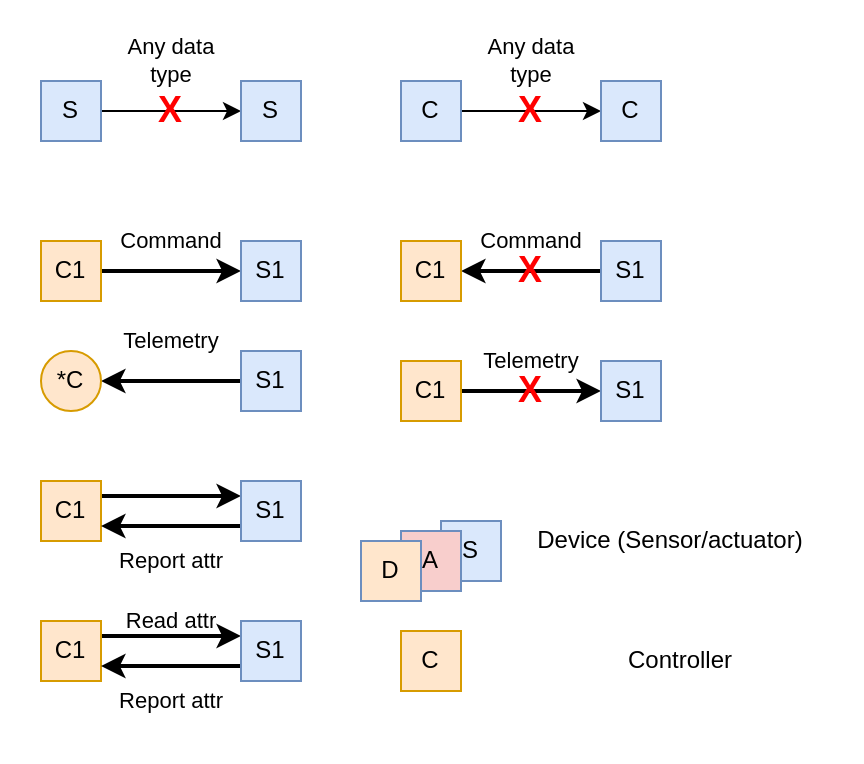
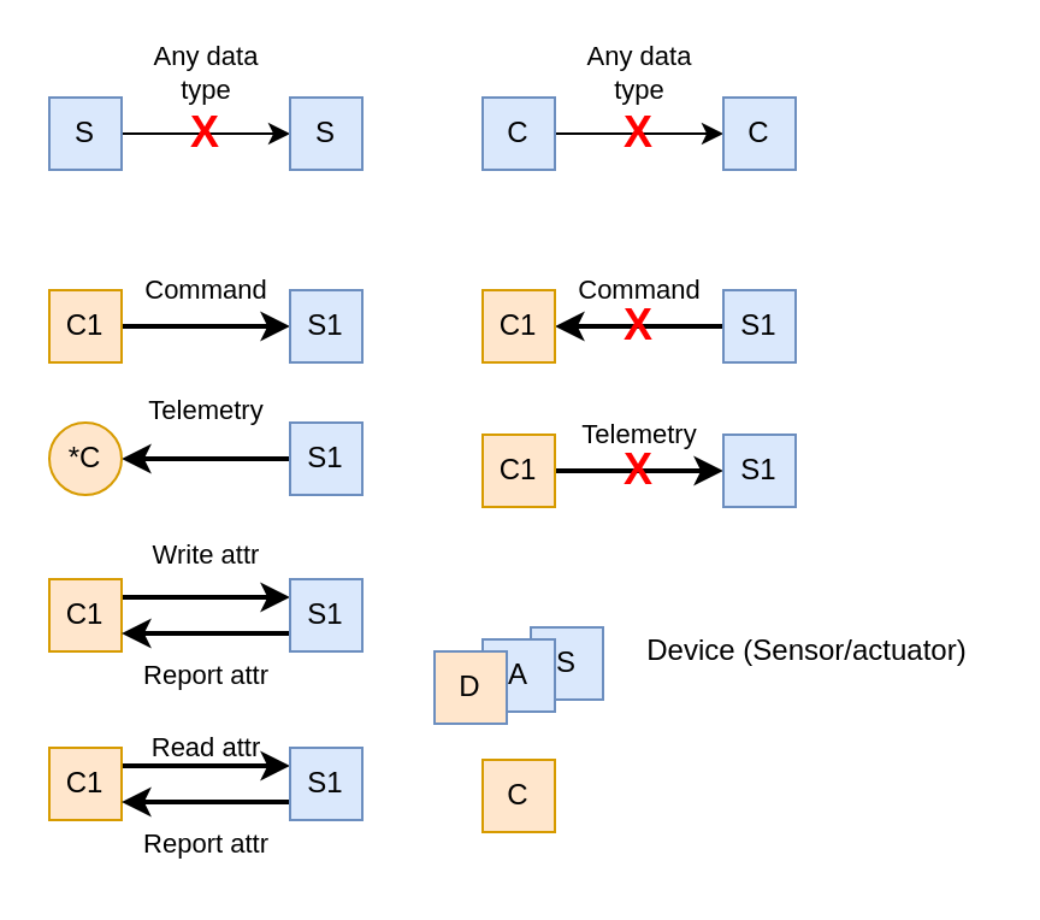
  <mxCell id="0" />
  <mxCell id="1" parent="0" />
  <mxCell id="2" style="edgeStyle=orthogonalEdgeStyle;rounded=0;orthogonalLoop=1;jettySize=auto;html=1;exitX=0;exitY=0.5;exitDx=0;exitDy=0;entryX=1;entryY=0.5;entryDx=0;entryDy=0;fontSize=11;fontColor=#000000;strokeWidth=2;" parent="1" source="3" target="5" edge="1"><mxGeometry relative="1" as="geometry" /></mxCell>
  <mxCell id="3" value="S1" style="rounded=0;whiteSpace=wrap;html=1;align=center;verticalAlign=middle;fillColor=#dae8fc;strokeColor=#6c8ebf;" parent="1" vertex="1"><mxGeometry x="120" y="175" width="30" height="30" as="geometry" /></mxCell>
  <mxCell id="4" value="Telemetry" style="text;html=1;strokeColor=none;fillColor=none;align=center;verticalAlign=middle;whiteSpace=wrap;rounded=0;fontSize=11;" parent="1" vertex="1"><mxGeometry x="57.5" y="160" width="55" height="20" as="geometry" /></mxCell>
  <mxCell id="5" value="*C" style="ellipse;whiteSpace=wrap;html=1;align=center;verticalAlign=middle;fillColor=#ffe6cc;strokeColor=#d79b00;" parent="1" vertex="1"><mxGeometry x="20" y="175" width="30" height="30" as="geometry" /></mxCell>
  <mxCell id="6" style="edgeStyle=orthogonalEdgeStyle;rounded=0;orthogonalLoop=1;jettySize=auto;html=1;exitX=1;exitY=0.5;exitDx=0;exitDy=0;entryX=0;entryY=0.5;entryDx=0;entryDy=0;fontSize=18;fontColor=#FF0000;strokeWidth=2;" parent="1" source="7" target="8" edge="1"><mxGeometry relative="1" as="geometry" /></mxCell>
  <mxCell id="7" value="C1" style="rounded=0;whiteSpace=wrap;html=1;align=center;verticalAlign=middle;fillColor=#ffe6cc;strokeColor=#d79b00;" parent="1" vertex="1"><mxGeometry x="200" y="180" width="30" height="30" as="geometry" /></mxCell>
  <mxCell id="8" value="S1" style="rounded=0;whiteSpace=wrap;html=1;align=center;verticalAlign=middle;fillColor=#dae8fc;strokeColor=#6c8ebf;" parent="1" vertex="1"><mxGeometry x="300" y="180" width="30" height="30" as="geometry" /></mxCell>
  <mxCell id="9" style="edgeStyle=orthogonalEdgeStyle;rounded=0;orthogonalLoop=1;jettySize=auto;html=1;exitX=0;exitY=0.5;exitDx=0;exitDy=0;entryX=1;entryY=0.5;entryDx=0;entryDy=0;fontSize=11;fontColor=#000000;strokeWidth=2;" parent="1" source="10" target="12" edge="1"><mxGeometry relative="1" as="geometry" /></mxCell>
  <mxCell id="10" value="S1" style="rounded=0;whiteSpace=wrap;html=1;align=center;verticalAlign=middle;fillColor=#dae8fc;strokeColor=#6c8ebf;" parent="1" vertex="1"><mxGeometry x="300" y="120" width="30" height="30" as="geometry" /></mxCell>
  <mxCell id="11" value="Command" style="text;html=1;strokeColor=none;fillColor=none;align=center;verticalAlign=middle;whiteSpace=wrap;rounded=0;fontSize=11;" parent="1" vertex="1"><mxGeometry x="237.5" y="110" width="55" height="20" as="geometry" /></mxCell>
  <mxCell id="12" value="C1" style="rounded=0;whiteSpace=wrap;html=1;align=center;verticalAlign=middle;fillColor=#ffe6cc;strokeColor=#d79b00;" parent="1" vertex="1"><mxGeometry x="200" y="120" width="30" height="30" as="geometry" /></mxCell>
  <mxCell id="13" value="Telemetry" style="text;html=1;strokeColor=none;fillColor=none;align=center;verticalAlign=middle;whiteSpace=wrap;rounded=0;fontSize=11;" parent="1" vertex="1"><mxGeometry x="237.5" y="170" width="55" height="20" as="geometry" /></mxCell>
  <mxCell id="14" value="X" style="text;strokeColor=none;align=center;verticalAlign=middle;whiteSpace=wrap;rounded=0;strokeWidth=4;fontSize=18;fontStyle=1;fontColor=#FF0000;html=1;" parent="1" vertex="1"><mxGeometry x="260" y="125" width="10" height="20" as="geometry" /></mxCell>
  <mxCell id="15" value="X" style="text;strokeColor=none;align=center;verticalAlign=middle;whiteSpace=wrap;rounded=0;strokeWidth=4;fontSize=18;fontStyle=1;fontColor=#FF0000;html=1;" parent="1" vertex="1"><mxGeometry x="260" y="185" width="10" height="20" as="geometry" /></mxCell>
  <mxCell id="16" style="edgeStyle=orthogonalEdgeStyle;rounded=0;orthogonalLoop=1;jettySize=auto;html=1;exitX=1;exitY=0.25;exitDx=0;exitDy=0;entryX=0;entryY=0.25;entryDx=0;entryDy=0;fontSize=11;fontColor=#000000;strokeWidth=2;" parent="1" source="17" target="19" edge="1"><mxGeometry relative="1" as="geometry" /></mxCell>
  <mxCell id="17" value="C1" style="rounded=0;whiteSpace=wrap;html=1;align=center;verticalAlign=middle;fillColor=#ffe6cc;strokeColor=#d79b00;" parent="1" vertex="1"><mxGeometry x="20" y="240" width="30" height="30" as="geometry" /></mxCell>
  <mxCell id="18" style="edgeStyle=orthogonalEdgeStyle;rounded=0;orthogonalLoop=1;jettySize=auto;html=1;exitX=0;exitY=0.75;exitDx=0;exitDy=0;entryX=1;entryY=0.75;entryDx=0;entryDy=0;fontSize=11;fontColor=#000000;strokeWidth=2;" parent="1" source="19" target="17" edge="1"><mxGeometry relative="1" as="geometry" /></mxCell>
  <mxCell id="19" value="S1" style="rounded=0;whiteSpace=wrap;html=1;align=center;verticalAlign=middle;fillColor=#dae8fc;strokeColor=#6c8ebf;" parent="1" vertex="1"><mxGeometry x="120" y="240" width="30" height="30" as="geometry" /></mxCell>
+ <mxCell id="20" value="Write attr" style="text;html=1;strokeColor=none;fillColor=none;align=center;verticalAlign=middle;whiteSpace=wrap;rounded=0;fontSize=11;" parent="1" vertex="1"><mxGeometry x="57.5" y="220" width="55" height="20" as="geometry" /></mxCell>
  <mxCell id="21" value="Report attr" style="text;html=1;strokeColor=none;fillColor=none;align=center;verticalAlign=middle;whiteSpace=wrap;rounded=0;fontSize=11;" parent="1" vertex="1"><mxGeometry x="57.5" y="270" width="55" height="20" as="geometry" /></mxCell>
  <mxCell id="22" style="edgeStyle=orthogonalEdgeStyle;rounded=0;orthogonalLoop=1;jettySize=auto;html=1;exitX=1;exitY=0.25;exitDx=0;exitDy=0;entryX=0;entryY=0.25;entryDx=0;entryDy=0;fontSize=11;fontColor=#000000;strokeWidth=2;" parent="1" source="23" target="25" edge="1"><mxGeometry relative="1" as="geometry" /></mxCell>
  <mxCell id="23" value="C1" style="rounded=0;whiteSpace=wrap;html=1;align=center;verticalAlign=middle;fillColor=#ffe6cc;strokeColor=#d79b00;" parent="1" vertex="1"><mxGeometry x="20" y="310" width="30" height="30" as="geometry" /></mxCell>
  <mxCell id="24" style="edgeStyle=orthogonalEdgeStyle;rounded=0;orthogonalLoop=1;jettySize=auto;html=1;exitX=0;exitY=0.75;exitDx=0;exitDy=0;entryX=1;entryY=0.75;entryDx=0;entryDy=0;fontSize=11;fontColor=#000000;strokeWidth=2;" parent="1" source="25" target="23" edge="1"><mxGeometry relative="1" as="geometry" /></mxCell>
  <mxCell id="25" value="S1" style="rounded=0;whiteSpace=wrap;html=1;align=center;verticalAlign=middle;fillColor=#dae8fc;strokeColor=#6c8ebf;" parent="1" vertex="1"><mxGeometry x="120" y="310" width="30" height="30" as="geometry" /></mxCell>
  <mxCell id="26" value="Read attr" style="text;html=1;strokeColor=none;fillColor=none;align=center;verticalAlign=middle;whiteSpace=wrap;rounded=0;fontSize=11;" parent="1" vertex="1"><mxGeometry x="57.5" y="300" width="55" height="20" as="geometry" /></mxCell>
  <mxCell id="27" value="Report attr" style="text;html=1;strokeColor=none;fillColor=none;align=center;verticalAlign=middle;whiteSpace=wrap;rounded=0;fontSize=11;" parent="1" vertex="1"><mxGeometry x="57.5" y="340" width="55" height="20" as="geometry" /></mxCell>
  <mxCell id="28" style="edgeStyle=orthogonalEdgeStyle;rounded=0;orthogonalLoop=1;jettySize=auto;html=1;exitX=1;exitY=0.5;exitDx=0;exitDy=0;entryX=0;entryY=0.5;entryDx=0;entryDy=0;fontSize=18;fontColor=#FF0000;strokeWidth=2;" parent="1" source="29" target="30" edge="1"><mxGeometry relative="1" as="geometry" /></mxCell>
  <mxCell id="29" value="C1" style="rounded=0;whiteSpace=wrap;html=1;align=center;verticalAlign=middle;fillColor=#ffe6cc;strokeColor=#d79b00;" parent="1" vertex="1"><mxGeometry x="20" y="120" width="30" height="30" as="geometry" /></mxCell>
  <mxCell id="30" value="S1" style="rounded=0;whiteSpace=wrap;html=1;align=center;verticalAlign=middle;fillColor=#dae8fc;strokeColor=#6c8ebf;" parent="1" vertex="1"><mxGeometry x="120" y="120" width="30" height="30" as="geometry" /></mxCell>
  <mxCell id="31" value="Command" style="text;html=1;strokeColor=none;fillColor=none;align=center;verticalAlign=middle;whiteSpace=wrap;rounded=0;fontSize=11;" parent="1" vertex="1"><mxGeometry x="57.5" y="110" width="55" height="20" as="geometry" /></mxCell>
  <mxCell id="32" style="edgeStyle=orthogonalEdgeStyle;rounded=0;orthogonalLoop=1;jettySize=auto;html=1;exitX=1;exitY=0.5;exitDx=0;exitDy=0;entryX=0;entryY=0.5;entryDx=0;entryDy=0;fontSize=18;fontColor=#FF0000;" parent="1" source="33" target="34" edge="1"><mxGeometry relative="1" as="geometry" /></mxCell>
  <mxCell id="33" value="S" style="rounded=0;whiteSpace=wrap;html=1;align=center;verticalAlign=middle;fillColor=#dae8fc;strokeColor=#6c8ebf;" parent="1" vertex="1"><mxGeometry x="20" y="40" width="30" height="30" as="geometry" /></mxCell>
  <mxCell id="34" value="S" style="rounded=0;whiteSpace=wrap;html=1;align=center;verticalAlign=middle;fillColor=#dae8fc;strokeColor=#6c8ebf;" parent="1" vertex="1"><mxGeometry x="120" y="40" width="30" height="30" as="geometry" /></mxCell>
  <mxCell id="35" value="X" style="text;strokeColor=none;align=center;verticalAlign=middle;whiteSpace=wrap;rounded=0;strokeWidth=4;fontSize=18;fontStyle=1;fontColor=#FF0000;html=1;" parent="1" vertex="1"><mxGeometry x="80" y="45" width="10" height="20" as="geometry" /></mxCell>
  <mxCell id="36" value="Any data type" style="text;html=1;strokeColor=none;fillColor=none;align=center;verticalAlign=middle;whiteSpace=wrap;rounded=0;fontSize=11;" parent="1" vertex="1"><mxGeometry x="57.5" y="20" width="55" height="20" as="geometry" /></mxCell>
  <mxCell id="37" style="edgeStyle=orthogonalEdgeStyle;rounded=0;orthogonalLoop=1;jettySize=auto;html=1;exitX=1;exitY=0.5;exitDx=0;exitDy=0;entryX=0;entryY=0.5;entryDx=0;entryDy=0;fontSize=18;fontColor=#FF0000;" parent="1" source="38" target="39" edge="1"><mxGeometry relative="1" as="geometry" /></mxCell>
  <mxCell id="38" value="C" style="rounded=0;whiteSpace=wrap;html=1;align=center;verticalAlign=middle;fillColor=#dae8fc;strokeColor=#6c8ebf;" parent="1" vertex="1"><mxGeometry x="200" y="40" width="30" height="30" as="geometry" /></mxCell>
  <mxCell id="39" value="C" style="rounded=0;whiteSpace=wrap;html=1;align=center;verticalAlign=middle;fillColor=#dae8fc;strokeColor=#6c8ebf;" parent="1" vertex="1"><mxGeometry x="300" y="40" width="30" height="30" as="geometry" /></mxCell>
  <mxCell id="40" value="X" style="text;strokeColor=none;align=center;verticalAlign=middle;whiteSpace=wrap;rounded=0;strokeWidth=4;fontSize=18;fontStyle=1;fontColor=#FF0000;html=1;" parent="1" vertex="1"><mxGeometry x="260" y="45" width="10" height="20" as="geometry" /></mxCell>
  <mxCell id="41" value="Any data type" style="text;html=1;strokeColor=none;fillColor=none;align=center;verticalAlign=middle;whiteSpace=wrap;rounded=0;fontSize=11;" parent="1" vertex="1"><mxGeometry x="237.5" y="20" width="55" height="20" as="geometry" /></mxCell>
  <mxCell id="42" value="C" style="rounded=0;whiteSpace=wrap;html=1;align=center;verticalAlign=middle;fillColor=#ffe6cc;strokeColor=#d79b00;" parent="1" vertex="1"><mxGeometry x="200" y="315" width="30" height="30" as="geometry" /></mxCell>
  <mxCell id="43" value="S" style="rounded=0;whiteSpace=wrap;html=1;align=center;verticalAlign=middle;fillColor=#dae8fc;strokeColor=#6c8ebf;" parent="1" vertex="1"><mxGeometry x="220" y="260" width="30" height="30" as="geometry" /></mxCell>
  <mxCell id="44" value="Device (Sensor/actuator)" style="text;html=1;strokeColor=none;fillColor=none;align=center;verticalAlign=middle;whiteSpace=wrap;rounded=0;" parent="1" vertex="1"><mxGeometry x="265" y="260" width="140" height="20" as="geometry" /></mxCell>
- <mxCell id="45" value="A" style="rounded=0;whiteSpace=wrap;html=1;align=center;verticalAlign=middle;fillColor=#f8cecc;strokeColor=#6c8ebf;" parent="1" vertex="1"><mxGeometry x="200" y="265" width="30" height="30" as="geometry" /></mxCell>
+ <mxCell id="45" value="A" style="rounded=0;whiteSpace=wrap;html=1;align=center;verticalAlign=middle;fillColor=#dae8fc;strokeColor=#6c8ebf;" parent="1" vertex="1"><mxGeometry x="200" y="265" width="30" height="30" as="geometry" /></mxCell>
  <mxCell id="46" value="D" style="rounded=0;whiteSpace=wrap;html=1;align=center;verticalAlign=middle;fillColor=#ffe6cc;strokeColor=#6c8ebf;" parent="1" vertex="1"><mxGeometry x="180" y="270" width="30" height="30" as="geometry" /></mxCell>
- <mxCell id="47" value="Controller" style="text;html=1;strokeColor=none;fillColor=none;align=center;verticalAlign=middle;whiteSpace=wrap;rounded=0;" parent="1" vertex="1"><mxGeometry x="270" y="320" width="140" height="20" as="geometry" /></mxCell>
